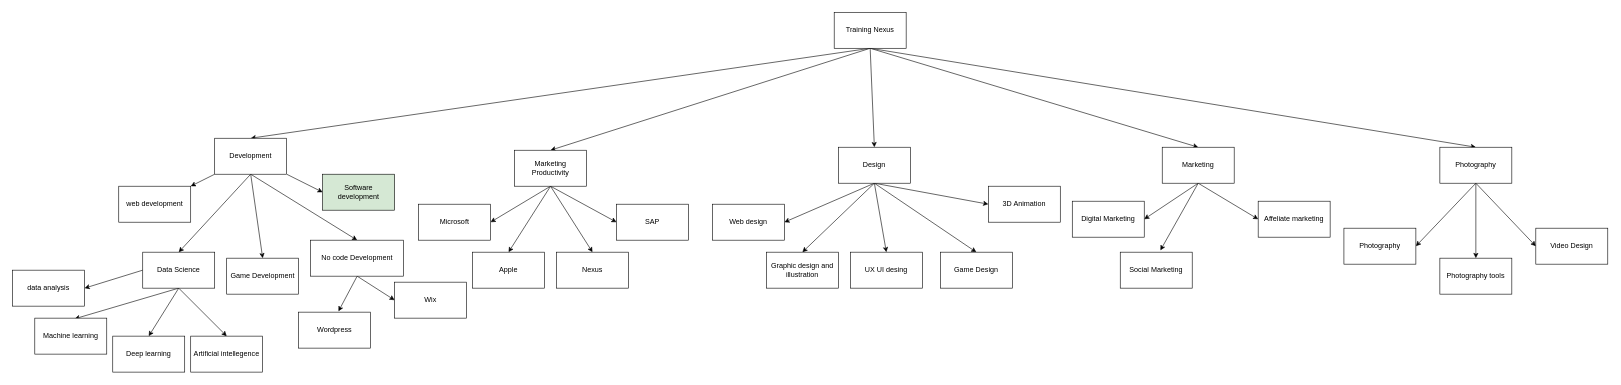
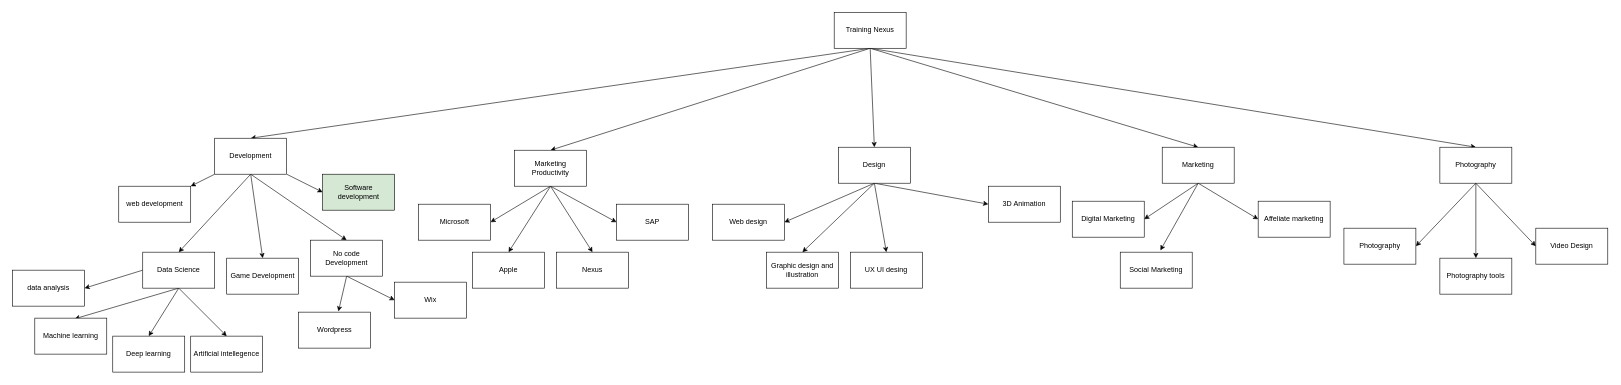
  <mxCell id="0" />
  <mxCell id="1" parent="0" />
  <mxCell id="2" style="edgeStyle=none;html=1;exitX=0.5;exitY=1;exitDx=0;exitDy=0;entryX=0.5;entryY=0;entryDx=0;entryDy=0;" parent="1" source="7" target="13" edge="1"><mxGeometry relative="1" as="geometry" /></mxCell>
  <mxCell id="3" style="edgeStyle=none;html=1;exitX=0.5;exitY=1;exitDx=0;exitDy=0;entryX=0.5;entryY=0;entryDx=0;entryDy=0;" parent="1" source="7" target="35" edge="1"><mxGeometry relative="1" as="geometry" /></mxCell>
  <mxCell id="4" style="edgeStyle=none;html=1;exitX=0.5;exitY=1;exitDx=0;exitDy=0;entryX=0.5;entryY=0;entryDx=0;entryDy=0;" parent="1" source="7" target="45" edge="1"><mxGeometry relative="1" as="geometry" /></mxCell>
  <mxCell id="5" style="edgeStyle=none;html=1;exitX=0.5;exitY=1;exitDx=0;exitDy=0;entryX=0.5;entryY=0;entryDx=0;entryDy=0;" parent="1" source="7" target="54" edge="1"><mxGeometry relative="1" as="geometry" /></mxCell>
  <mxCell id="6" style="edgeStyle=none;html=1;exitX=0.5;exitY=1;exitDx=0;exitDy=0;entryX=0.5;entryY=0;entryDx=0;entryDy=0;" parent="1" source="7" target="61" edge="1"><mxGeometry relative="1" as="geometry" /></mxCell>
  <mxCell id="7" value="Training Nexus" style="rounded=0;whiteSpace=wrap;html=1;" parent="1" vertex="1"><mxGeometry y="20" width="120" height="60" as="geometry" x="1390" /></mxCell>
  <mxCell id="8" value="" style="edgeStyle=none;html=1;" parent="1" source="13" target="14" edge="1"><mxGeometry relative="1" as="geometry" /></mxCell>
  <mxCell id="9" style="edgeStyle=none;html=1;exitX=0.5;exitY=1;exitDx=0;exitDy=0;entryX=0.5;entryY=0;entryDx=0;entryDy=0;" parent="1" source="13" target="19" edge="1"><mxGeometry relative="1" as="geometry" /></mxCell>
  <mxCell id="10" style="edgeStyle=none;html=1;exitX=0.5;exitY=1;exitDx=0;exitDy=0;entryX=0.5;entryY=0;entryDx=0;entryDy=0;" parent="1" source="13" target="20" edge="1"><mxGeometry relative="1" as="geometry" /></mxCell>
  <mxCell id="11" style="edgeStyle=none;html=1;exitX=0.5;exitY=1;exitDx=0;exitDy=0;entryX=0.5;entryY=0;entryDx=0;entryDy=0;" parent="1" source="13" target="23" edge="1"><mxGeometry relative="1" as="geometry" /></mxCell>
  <mxCell id="12" style="edgeStyle=none;html=1;exitX=1;exitY=1;exitDx=0;exitDy=0;entryX=0;entryY=0.5;entryDx=0;entryDy=0;" parent="1" source="13" target="24" edge="1"><mxGeometry relative="1" as="geometry" /></mxCell>
  <mxCell id="13" value="Development" style="rounded=0;whiteSpace=wrap;html=1;" parent="1" vertex="1"><mxGeometry x="357" y="230" width="120" height="60" as="geometry" /></mxCell>
  <mxCell id="14" value="web development" style="whiteSpace=wrap;html=1;rounded=0;" parent="1" vertex="1"><mxGeometry x="197" y="310" width="120" height="60" as="geometry" /></mxCell>
  <mxCell id="15" style="edgeStyle=none;html=1;exitX=0.5;exitY=1;exitDx=0;exitDy=0;entryX=0.5;entryY=0;entryDx=0;entryDy=0;" parent="1" source="19" target="27" edge="1"><mxGeometry relative="1" as="geometry" /></mxCell>
  <mxCell id="16" style="edgeStyle=none;html=1;exitX=0.5;exitY=1;exitDx=0;exitDy=0;entryX=0.553;entryY=0.019;entryDx=0;entryDy=0;entryPerimeter=0;" parent="1" source="19" target="26" edge="1"><mxGeometry relative="1" as="geometry" /></mxCell>
  <mxCell id="17" style="edgeStyle=none;html=1;exitX=0.5;exitY=1;exitDx=0;exitDy=0;entryX=0.5;entryY=0;entryDx=0;entryDy=0;" parent="1" source="19" target="28" edge="1"><mxGeometry relative="1" as="geometry" /></mxCell>
  <mxCell id="18" style="edgeStyle=none;html=1;exitX=0;exitY=0.5;exitDx=0;exitDy=0;entryX=1;entryY=0.5;entryDx=0;entryDy=0;" edge="1" parent="1" source="19" target="25"><mxGeometry relative="1" as="geometry" /></mxCell>
  <mxCell id="19" value="Data Science" style="rounded=0;whiteSpace=wrap;html=1;" parent="1" vertex="1"><mxGeometry x="237" y="420" width="120" height="60" as="geometry" /></mxCell>
  <mxCell id="20" value="Game Development" style="rounded=0;whiteSpace=wrap;html=1;" parent="1" vertex="1"><mxGeometry x="377" y="430" width="120" height="60" as="geometry" /></mxCell>
  <mxCell id="21" style="edgeStyle=none;html=1;exitX=0.5;exitY=1;exitDx=0;exitDy=0;entryX=0.553;entryY=-0.022;entryDx=0;entryDy=0;entryPerimeter=0;" parent="1" source="23" target="29" edge="1"><mxGeometry relative="1" as="geometry" /></mxCell>
  <mxCell id="22" style="edgeStyle=none;html=1;exitX=0.5;exitY=1;exitDx=0;exitDy=0;entryX=0;entryY=0.5;entryDx=0;entryDy=0;" parent="1" source="23" target="30" edge="1"><mxGeometry relative="1" as="geometry" /></mxCell>
- <mxCell id="23" value="No code Development" style="rounded=0;whiteSpace=wrap;html=1;" parent="1" vertex="1"><mxGeometry x="517" y="400" width="155" height="60" as="geometry" /></mxCell>
+ <mxCell id="23" value="No code Development" style="rounded=0;whiteSpace=wrap;html=1;" parent="1" vertex="1"><mxGeometry x="517" y="400" width="120" height="60" as="geometry" /></mxCell>
  <mxCell id="24" value="Software development" style="rounded=0;whiteSpace=wrap;html=1;fillColor=#d5e8d4;" parent="1" vertex="1"><mxGeometry x="537" y="290" width="120" height="60" as="geometry" /></mxCell>
  <mxCell id="25" value="data analysis" style="rounded=0;whiteSpace=wrap;html=1;" parent="1" vertex="1"><mxGeometry x="20" y="450" width="120" height="60" as="geometry" /></mxCell>
  <mxCell id="26" value="Machine learning" style="rounded=0;whiteSpace=wrap;html=1;" parent="1" vertex="1"><mxGeometry x="57" y="530" width="120" height="60" as="geometry" /></mxCell>
  <mxCell id="27" value="Deep learning" style="rounded=0;whiteSpace=wrap;html=1;" parent="1" vertex="1"><mxGeometry x="187" y="560" width="120" height="60" as="geometry" /></mxCell>
  <mxCell id="28" value="Artificial intellegence" style="rounded=0;whiteSpace=wrap;html=1;" parent="1" vertex="1"><mxGeometry x="317" y="560" width="120" height="60" as="geometry" /></mxCell>
  <mxCell id="29" value="Wordpress" style="rounded=0;whiteSpace=wrap;html=1;" parent="1" vertex="1"><mxGeometry x="497" y="520" width="120" height="60" as="geometry" /></mxCell>
  <mxCell id="30" value="Wix" style="rounded=0;whiteSpace=wrap;html=1;" parent="1" vertex="1"><mxGeometry x="657" y="470" width="120" height="60" as="geometry" /></mxCell>
  <mxCell id="31" style="edgeStyle=none;html=1;exitX=0.5;exitY=1;exitDx=0;exitDy=0;entryX=1;entryY=0.5;entryDx=0;entryDy=0;" parent="1" source="35" target="36" edge="1"><mxGeometry relative="1" as="geometry" /></mxCell>
  <mxCell id="32" style="edgeStyle=none;html=1;exitX=0.5;exitY=1;exitDx=0;exitDy=0;entryX=0.5;entryY=0;entryDx=0;entryDy=0;" parent="1" source="35" target="37" edge="1"><mxGeometry relative="1" as="geometry" /></mxCell>
  <mxCell id="33" style="edgeStyle=none;html=1;exitX=0.5;exitY=1;exitDx=0;exitDy=0;entryX=0.5;entryY=0;entryDx=0;entryDy=0;" parent="1" source="35" target="38" edge="1"><mxGeometry relative="1" as="geometry" /></mxCell>
  <mxCell id="34" style="edgeStyle=none;html=1;exitX=0.5;exitY=1;exitDx=0;exitDy=0;entryX=0;entryY=0.5;entryDx=0;entryDy=0;" parent="1" source="35" target="39" edge="1"><mxGeometry relative="1" as="geometry" /></mxCell>
  <mxCell id="35" value="Marketing Productivity" style="rounded=0;whiteSpace=wrap;html=1;" parent="1" vertex="1"><mxGeometry x="857" y="250" width="120" height="60" as="geometry" /></mxCell>
  <mxCell id="36" value="Microsoft" style="rounded=0;whiteSpace=wrap;html=1;" parent="1" vertex="1"><mxGeometry x="697" y="340" width="120" height="60" as="geometry" /></mxCell>
  <mxCell id="37" value="Apple" style="rounded=0;whiteSpace=wrap;html=1;" parent="1" vertex="1"><mxGeometry x="787" y="420" width="120" height="60" as="geometry" /></mxCell>
  <mxCell id="38" value="Nexus" style="rounded=0;whiteSpace=wrap;html=1;" parent="1" vertex="1"><mxGeometry x="927" y="420" width="120" height="60" as="geometry" /></mxCell>
  <mxCell id="39" value="SAP" style="rounded=0;whiteSpace=wrap;html=1;" parent="1" vertex="1"><mxGeometry x="1027" y="340" width="120" height="60" as="geometry" /></mxCell>
  <mxCell id="40" style="edgeStyle=none;html=1;exitX=0.5;exitY=1;exitDx=0;exitDy=0;entryX=0.5;entryY=0;entryDx=0;entryDy=0;" parent="1" source="45" target="47" edge="1"><mxGeometry relative="1" as="geometry" /></mxCell>
  <mxCell id="41" style="edgeStyle=none;html=1;exitX=0.5;exitY=1;exitDx=0;exitDy=0;entryX=1;entryY=0.5;entryDx=0;entryDy=0;" parent="1" source="45" target="46" edge="1"><mxGeometry relative="1" as="geometry" /></mxCell>
  <mxCell id="42" style="edgeStyle=none;html=1;exitX=0.5;exitY=1;exitDx=0;exitDy=0;entryX=0;entryY=0.5;entryDx=0;entryDy=0;" parent="1" source="45" target="50" edge="1"><mxGeometry relative="1" as="geometry" /></mxCell>
  <mxCell id="43" style="edgeStyle=none;html=1;exitX=0.5;exitY=1;exitDx=0;exitDy=0;entryX=0.5;entryY=0;entryDx=0;entryDy=0;" parent="1" source="45" target="48" edge="1"><mxGeometry relative="1" as="geometry" /></mxCell>
- <mxCell id="44" style="edgeStyle=none;html=1;exitX=0.5;exitY=1;exitDx=0;exitDy=0;entryX=0.5;entryY=0;entryDx=0;entryDy=0;" parent="1" source="45" target="49" edge="1"><mxGeometry relative="1" as="geometry" /></mxCell>
  <mxCell id="45" value="Design" style="rounded=0;whiteSpace=wrap;html=1;" parent="1" vertex="1"><mxGeometry x="1397" y="245" width="120" height="60" as="geometry" /></mxCell>
  <mxCell id="46" value="Web design" style="rounded=0;whiteSpace=wrap;html=1;" parent="1" vertex="1"><mxGeometry x="1187" y="340" width="120" height="60" as="geometry" /></mxCell>
  <mxCell id="47" value="Graphic design and illustration" style="rounded=0;whiteSpace=wrap;html=1;" parent="1" vertex="1"><mxGeometry x="1277" y="420" width="120" height="60" as="geometry" /></mxCell>
  <mxCell id="48" value="UX UI desing" style="rounded=0;whiteSpace=wrap;html=1;" parent="1" vertex="1"><mxGeometry x="1417" y="420" width="120" height="60" as="geometry" /></mxCell>
- <mxCell id="49" value="Game Design" style="rounded=0;whiteSpace=wrap;html=1;" parent="1" vertex="1"><mxGeometry x="1567" y="420" width="120" height="60" as="geometry" /></mxCell>
  <mxCell id="50" value="3D Animation" style="rounded=0;whiteSpace=wrap;html=1;" parent="1" vertex="1"><mxGeometry x="1647" y="310" width="120" height="60" as="geometry" /></mxCell>
  <mxCell id="51" style="edgeStyle=none;html=1;exitX=0.5;exitY=1;exitDx=0;exitDy=0;entryX=1;entryY=0.5;entryDx=0;entryDy=0;" parent="1" source="54" target="55" edge="1"><mxGeometry relative="1" as="geometry" /></mxCell>
  <mxCell id="52" style="edgeStyle=none;html=1;exitX=0.5;exitY=1;exitDx=0;exitDy=0;entryX=0.558;entryY=-0.05;entryDx=0;entryDy=0;entryPerimeter=0;" parent="1" source="54" target="56" edge="1"><mxGeometry relative="1" as="geometry" /></mxCell>
  <mxCell id="53" style="edgeStyle=none;html=1;exitX=0.5;exitY=1;exitDx=0;exitDy=0;entryX=0;entryY=0.5;entryDx=0;entryDy=0;" parent="1" source="54" target="57" edge="1"><mxGeometry relative="1" as="geometry" /></mxCell>
  <mxCell id="54" value="Marketing" style="rounded=0;whiteSpace=wrap;html=1;" parent="1" vertex="1"><mxGeometry x="1937" y="245" width="120" height="60" as="geometry" /></mxCell>
  <mxCell id="55" value="Digital Marketing" style="rounded=0;whiteSpace=wrap;html=1;" parent="1" vertex="1"><mxGeometry x="1787" y="335" width="120" height="60" as="geometry" /></mxCell>
  <mxCell id="56" value="Social Marketing" style="rounded=0;whiteSpace=wrap;html=1;" parent="1" vertex="1"><mxGeometry x="1867" y="420" width="120" height="60" as="geometry" /></mxCell>
  <mxCell id="57" value="Affeliate marketing" style="rounded=0;whiteSpace=wrap;html=1;" parent="1" vertex="1"><mxGeometry x="2097" y="335" width="120" height="60" as="geometry" /></mxCell>
  <mxCell id="58" style="edgeStyle=none;html=1;exitX=0.5;exitY=1;exitDx=0;exitDy=0;entryX=1;entryY=0.5;entryDx=0;entryDy=0;" parent="1" source="61" target="62" edge="1"><mxGeometry relative="1" as="geometry" /></mxCell>
  <mxCell id="59" style="edgeStyle=none;html=1;exitX=0.5;exitY=1;exitDx=0;exitDy=0;entryX=0.5;entryY=0;entryDx=0;entryDy=0;" parent="1" source="61" target="63" edge="1"><mxGeometry relative="1" as="geometry" /></mxCell>
  <mxCell id="60" style="edgeStyle=none;html=1;exitX=0.5;exitY=1;exitDx=0;exitDy=0;entryX=0;entryY=0.5;entryDx=0;entryDy=0;" parent="1" source="61" target="64" edge="1"><mxGeometry relative="1" as="geometry" /></mxCell>
  <mxCell id="61" value="Photography" style="rounded=0;whiteSpace=wrap;html=1;" parent="1" vertex="1"><mxGeometry x="2400" y="245" width="120" height="60" as="geometry" /></mxCell>
  <mxCell id="62" value="Photography" style="rounded=0;whiteSpace=wrap;html=1;" parent="1" vertex="1"><mxGeometry x="2240" y="380" width="120" height="60" as="geometry" /></mxCell>
  <mxCell id="63" value="Photography tools" style="rounded=0;whiteSpace=wrap;html=1;" parent="1" vertex="1"><mxGeometry x="2400" y="430" width="120" height="60" as="geometry" /></mxCell>
  <mxCell id="64" value="Video Design" style="rounded=0;whiteSpace=wrap;html=1;" parent="1" vertex="1"><mxGeometry x="2560" y="380" width="120" height="60" as="geometry" /></mxCell>
